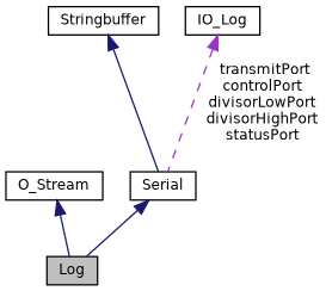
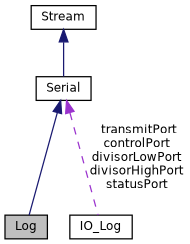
  digraph {
    node [color=black fontname=Helvetica fontsize=10 shape=record]
    edge [color=midnightblue dir=back fontname=Helvetica fontsize=10 labelfontname=Helvetica labelfontsize=10 style=solid]
    n1 [fillcolor=grey75 fontcolor=black height=0.2 label=Log style=filled width=0.4]
-   n2 [height=0.2 label=O_Stream width=0.4]
-   n3 [height=0.2 label=Stringbuffer width=0.4]
+   n3 [height=0.2 label=Stream width=0.4]
    n4 [height=0.2 label=Serial width=0.4]
    n5 [height=0.2 label=IO_Log width=0.4]
-   n2 -> n1
    n3 -> n4
    n4 -> n1
-   n5 -> n4 [color=darkorchid3 label=" transmitPort\ncontrolPort\ndivisorLowPort\ndivisorHighPort\nstatusPort" style=dashed]
+   n4 -> n5 [color=darkorchid3 label=" transmitPort\ncontrolPort\ndivisorLowPort\ndivisorHighPort\nstatusPort" style=dashed]
  }
